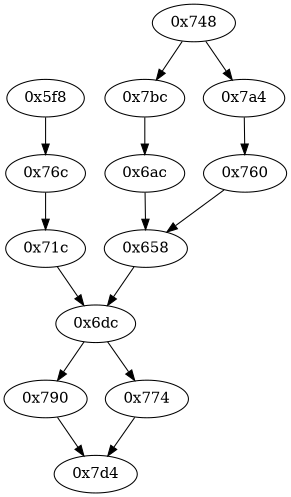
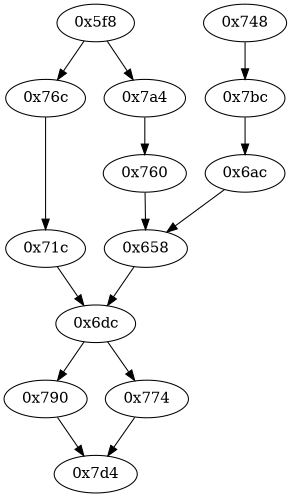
  strict digraph {
    node [opcode="[u'ldr', u'mov', u'b']"]
    n1 [label="0x658" opcode="[u'ldr', u'mov', u'add', u'mov', u'b']"]
    "0x760"
    "0x6dc" [opcode="[u'str', u'str', u'ldr', u'ldrb', u'ldr', u'ldr', u'ldr', u'cmp', u'mov', u'b']"]
    "0x790" [opcode="[u'ldr', u'mov', u'bl', u'ldr', u'b']"]
    "0x774" [opcode="[u'ldr', u'cmp', u'mov', u'mov', u'strb', u'ldr', u'b']"]
    "0x6ac"
    "0x7d4" [opcode="[u'mov', u'sub', u'pop']"]
    "0x7bc" [opcode="[u'ldr', u'ldr', u'mul', u'str', u'ldr', u'b']"]
    "0x748" [opcode="[u'ldrb', u'ldr', u'ldr', u'cmp', u'mov', u'b']"]
    "0x7a4" [opcode="[u'ldr', u'ldr', u'add', u'str', u'ldr', u'b']"]
    "0x76c" [opcode="[u'ldr', u'b']"]
    "0x71c" [opcode="[u'mov', u'mov', u'mov', u'b']"]
    "0x5f8" [opcode="[u'push', u'add', u'sub', u'mov', u'ldr', u'ldr', u'ldr', u'ldr', u'add', u'b']"]
    n1 -> "0x6dc"
    "0x760" -> n1
    "0x6dc" -> "0x790"
    "0x6dc" -> "0x774"
    "0x790" -> "0x7d4"
    "0x774" -> "0x7d4"
    "0x6ac" -> n1
    "0x7bc" -> "0x6ac"
    "0x748" -> "0x7bc"
-   "0x748" -> "0x7a4"
+   "0x5f8" -> "0x7a4"
    "0x7a4" -> "0x760"
    "0x76c" -> "0x71c"
    "0x71c" -> "0x6dc"
    "0x5f8" -> "0x76c"
  }
